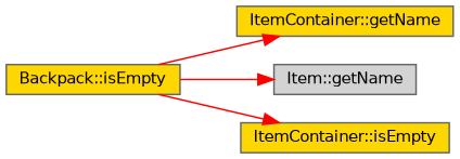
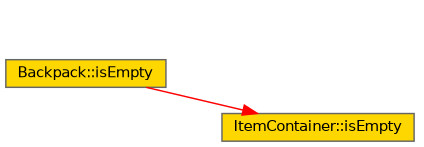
  digraph {
    rankdir=LR
    node [color=grey40 fillcolor=gold fontname=Helvetica fontsize=10 shape=box style=filled]
    edge [color=red fontname=Helvetica fontsize=10 labelfontname=Helvetica labelfontsize=10 style=solid]
    n1 [color=gray40 fontcolor=black height=0.2 label="Backpack::isEmpty" width=0.4]
-   n2 [height=0.2 label="ItemContainer::getName" width=0.4]
-   n3 [fillcolor=lightgrey height=0.2 label="Item::getName" width=0.4]
    n4 [height=0.2 label="ItemContainer::isEmpty" width=0.4]
-   n1 -> n2
-   n1 -> n3
    n1 -> n4
  }
